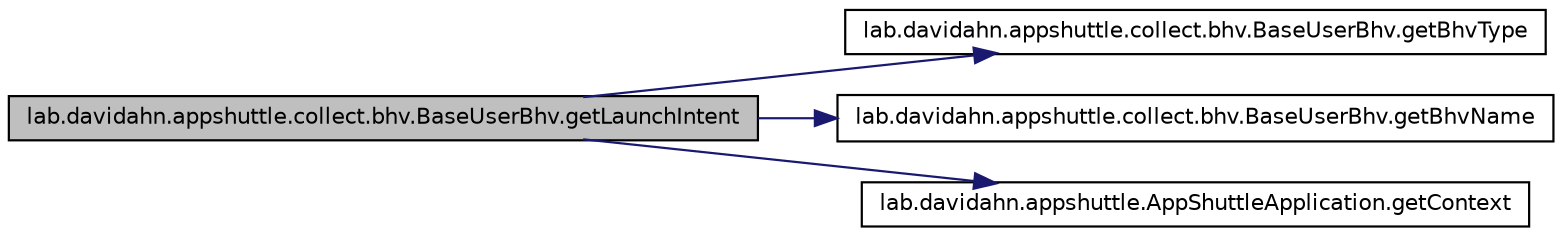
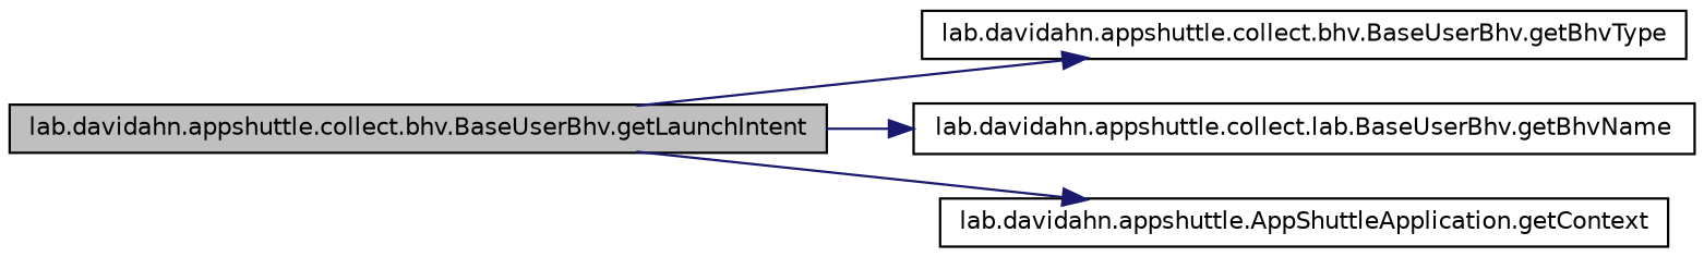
  digraph {
    rankdir=LR
    node [color=black fillcolor=white fontname=Helvetica fontsize=10 shape=record style=filled]
    edge [color=midnightblue fontname=Helvetica fontsize=10 labelfontname=Helvetica labelfontsize=10 style=solid]
    n1 [fillcolor=grey75 fontcolor=black height=0.2 label="lab.davidahn.appshuttle.collect.bhv.BaseUserBhv.getLaunchIntent" width=0.4]
    n2 [height=0.2 label="lab.davidahn.appshuttle.collect.bhv.BaseUserBhv.getBhvType" width=0.4]
-   n3 [height=0.2 label="lab.davidahn.appshuttle.collect.bhv.BaseUserBhv.getBhvName" width=0.4]
+   n3 [height=0.2 label="lab.davidahn.appshuttle.collect.lab.BaseUserBhv.getBhvName" width=0.4]
    n4 [height=0.2 label="lab.davidahn.appshuttle.AppShuttleApplication.getContext" width=0.4]
    n1 -> n2
    n1 -> n3
    n1 -> n4
  }
